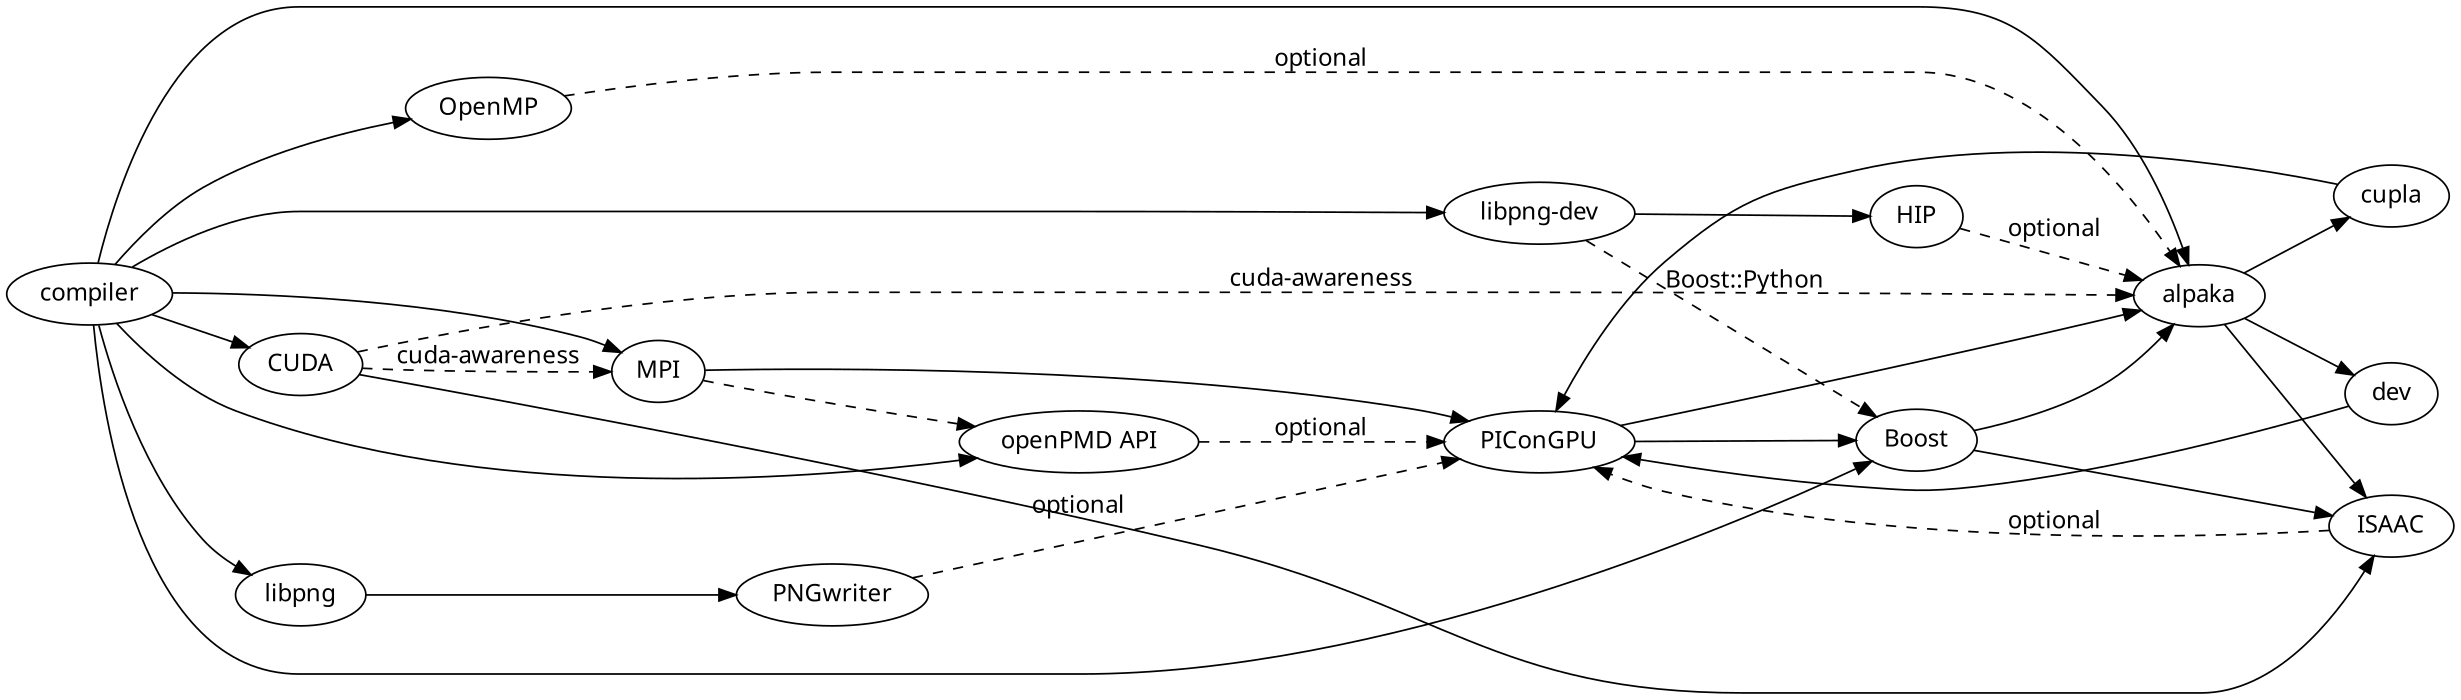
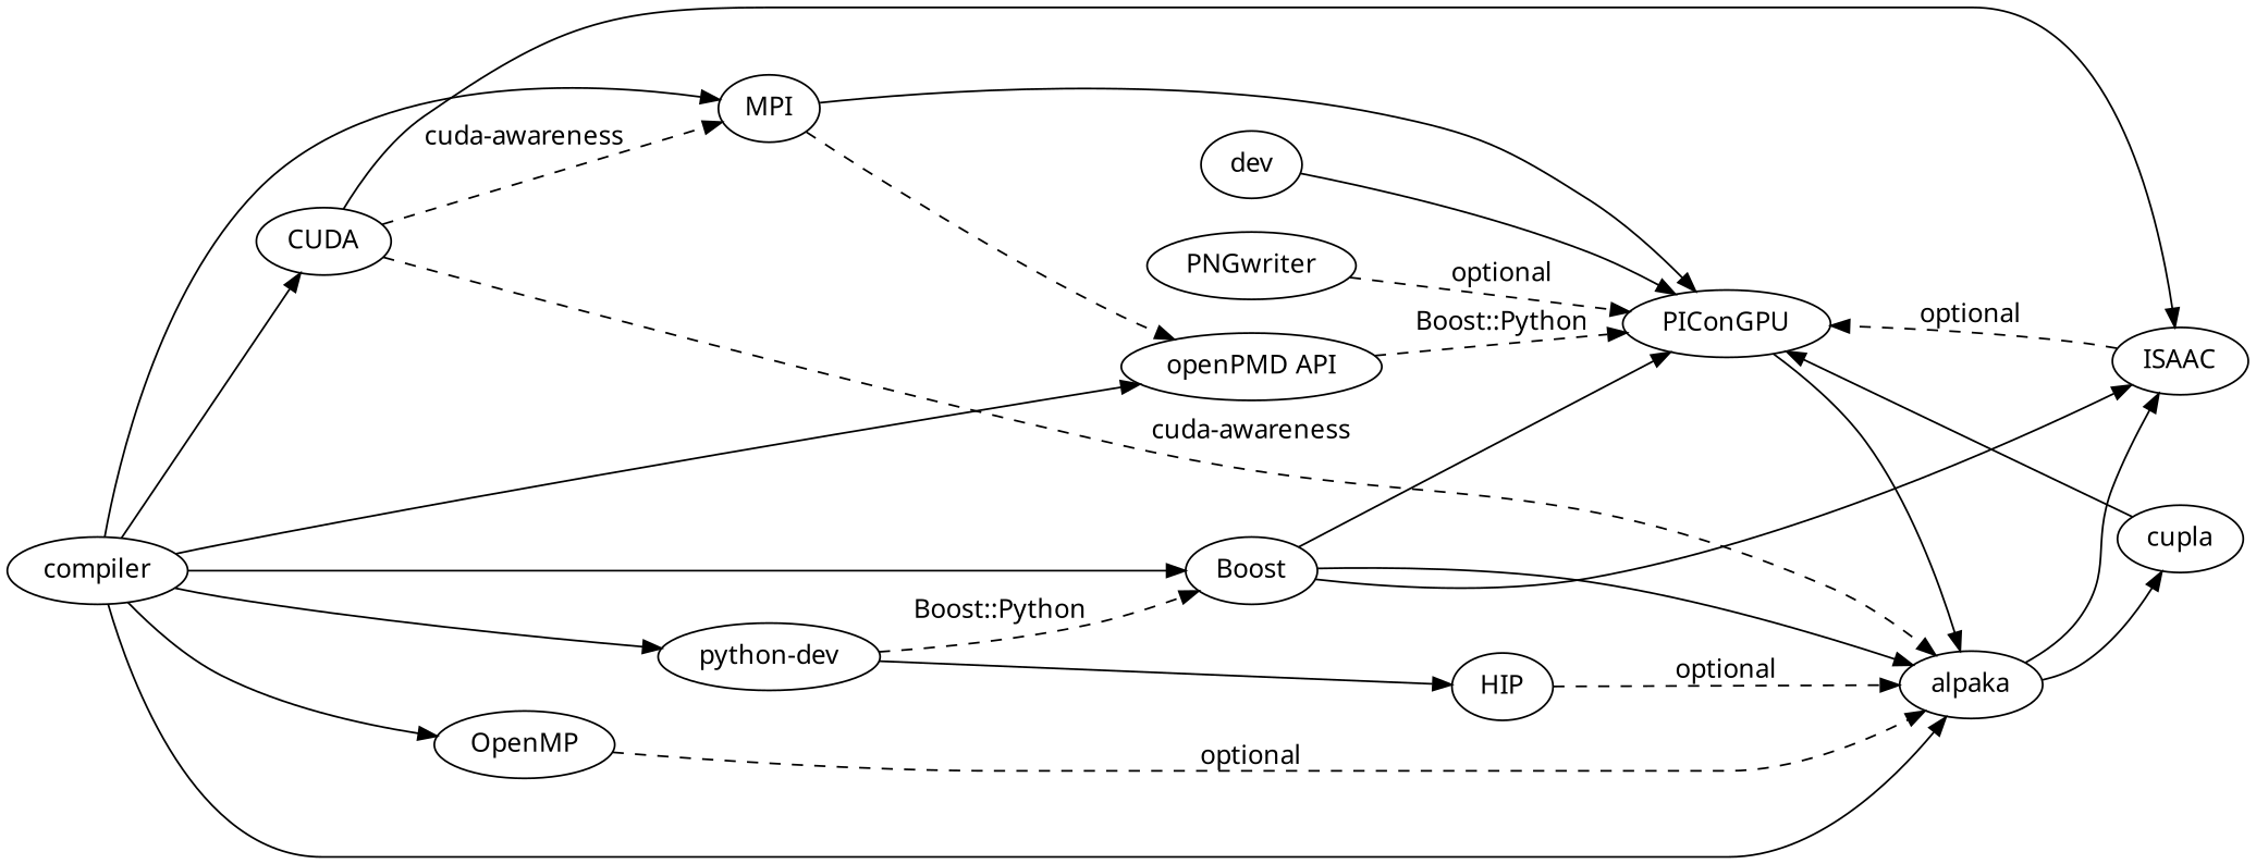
  digraph {
    fontname="Noto Sans"
    rankdir=LR
    node [fontname="Noto Sans"]
    edge [fontname="Noto Sans"]
    n1 [label=MPI]
    n2 [label="openPMD API"]
    n3 [label=PIConGPU]
    n4 [label=ISAAC]
    alpaka
    compiler
    n7 [label=Boost]
-   n8 [label="libpng-dev"]
-   libpng
+   n8 [label="python-dev"]
    n10 [label=CUDA]
    n11 [label=OpenMP]
    n12 [label=HIP]
    PNGwriter
    cupla
    n15 [label=dev]
    n1 -> n2 [style=dashed]
    n1 -> n3
-   n2 -> n3 [label=optional style=dashed]
+   n2 -> n3 [label="Boost::Python" style=dashed]
    n3 -> alpaka
    n4 -> n3 [label=optional style=dashed]
    alpaka -> n4
    alpaka -> cupla
-   alpaka -> n15
    compiler -> n1
    compiler -> n2
    compiler -> alpaka
    compiler -> n7
    compiler -> n8
-   compiler -> libpng
    compiler -> n10
    compiler -> n11
-   n3 -> n7
+   n7 -> n3
    n7 -> n4
    n7 -> alpaka
    n8 -> n7 [label="Boost::Python" style=dashed]
    n8 -> n12
-   libpng -> PNGwriter
    n10 -> n1 [label="cuda-awareness" style=dashed]
    n10 -> n4
    n10 -> alpaka [label="cuda-awareness" style=dashed]
    n11 -> alpaka [label=optional style=dashed]
    n12 -> alpaka [label=optional style=dashed]
    PNGwriter -> n3 [label=optional style=dashed]
    cupla -> n3
    n15 -> n3
  }
